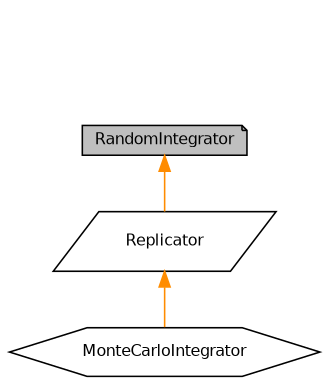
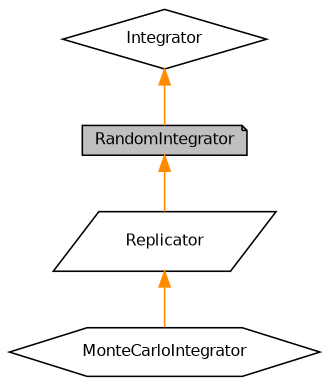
  digraph {
    node [color=black fontname=Helvetica fontsize=10]
    edge [color=darkorange dir=back fontname=Helvetica fontsize=10 labelfontname=Helvetica labelfontsize=10 style=solid]
    n1 [fillcolor=grey75 fontcolor=black height=0.2 label=RandomIntegrator shape=note style=filled width=0.4]
    n2 [height=0.2 label=Replicator shape=parallelogram width=0.4]
    n3 [height=0.2 label=MonteCarloIntegrator shape=hexagon width=0.4]
+   n4 [height=0.2 label=Integrator shape=diamond width=0.4]
    n1 -> n2
    n2 -> n3
+   n4 -> n1
  }
